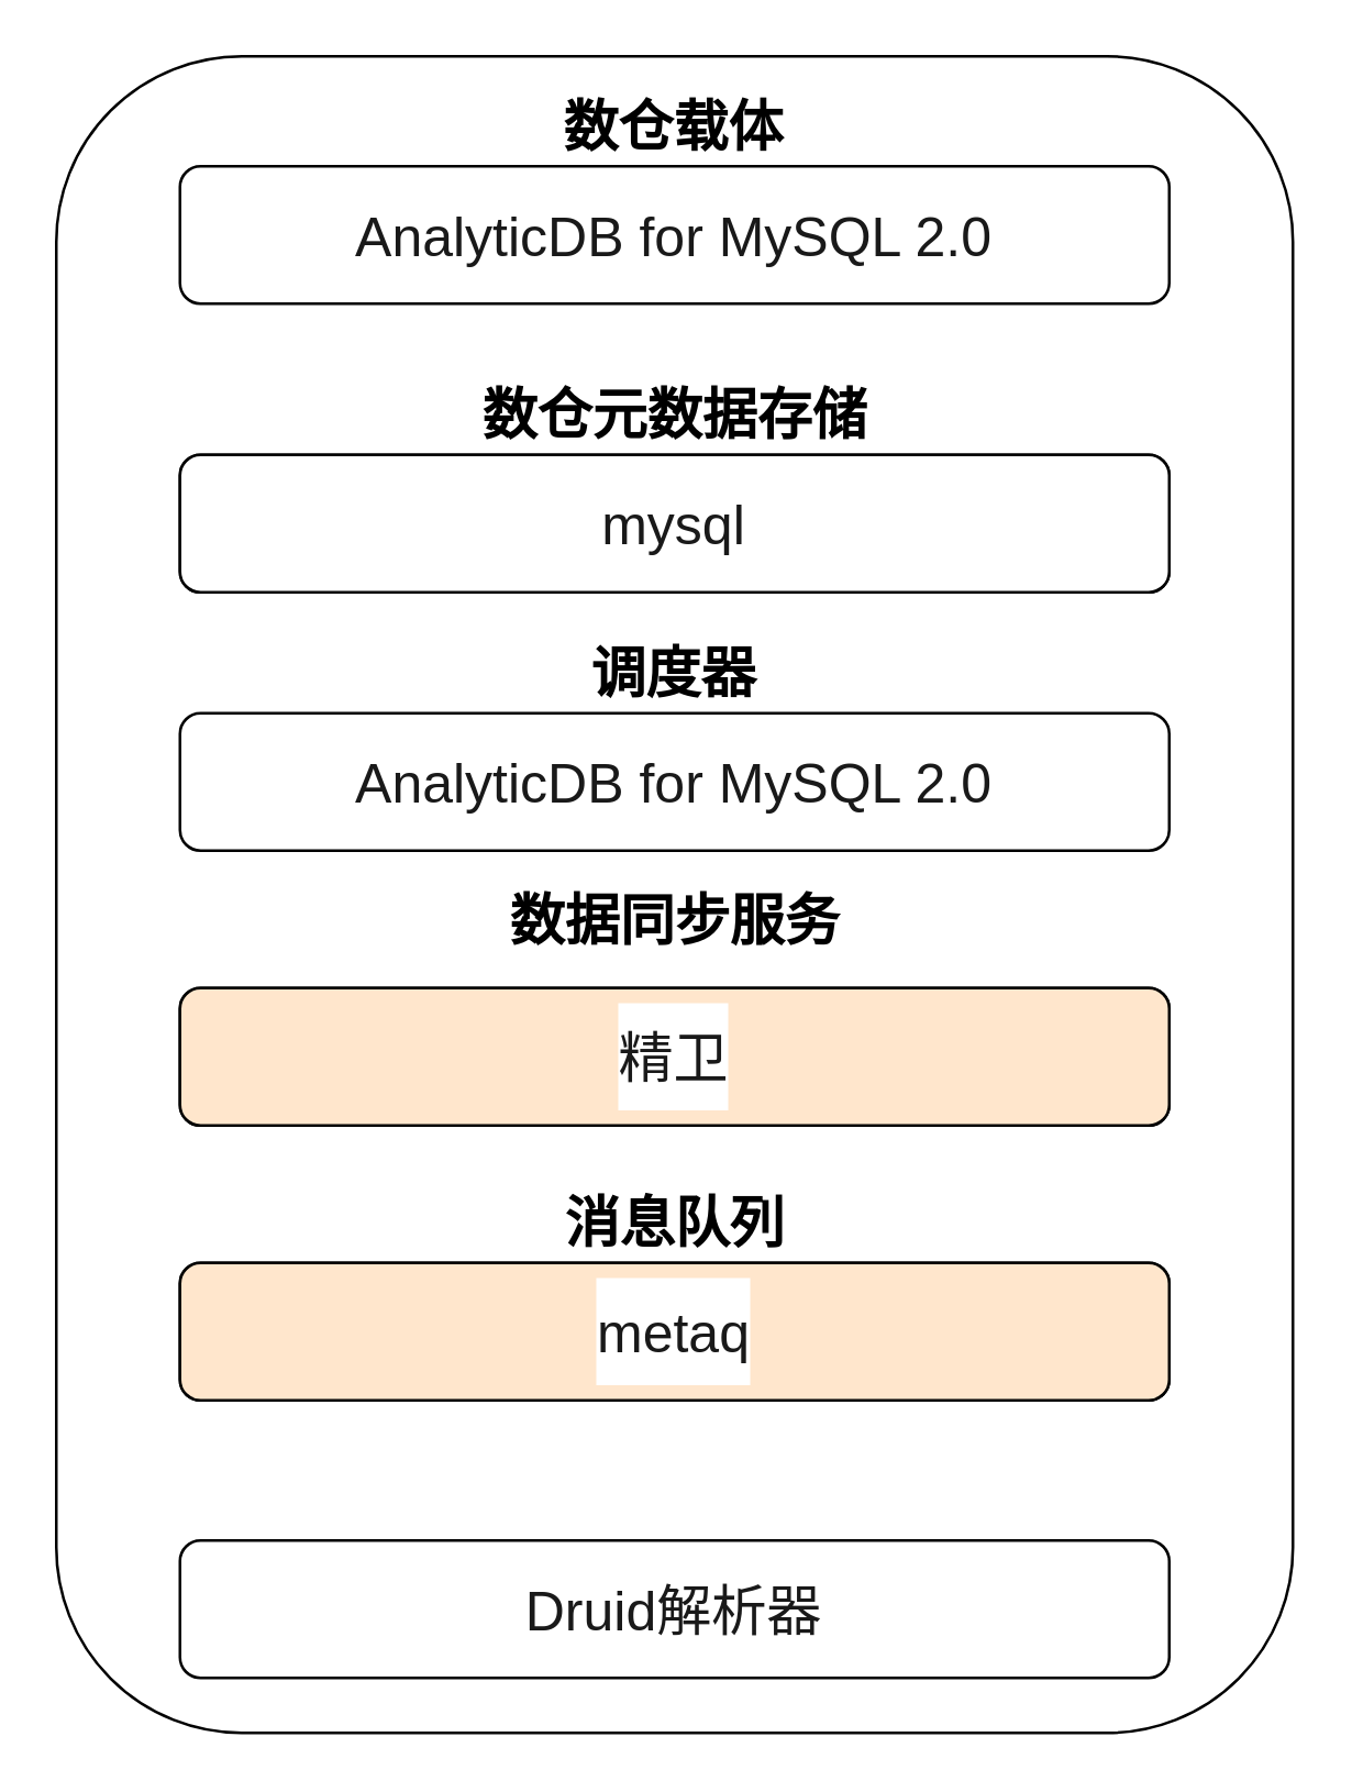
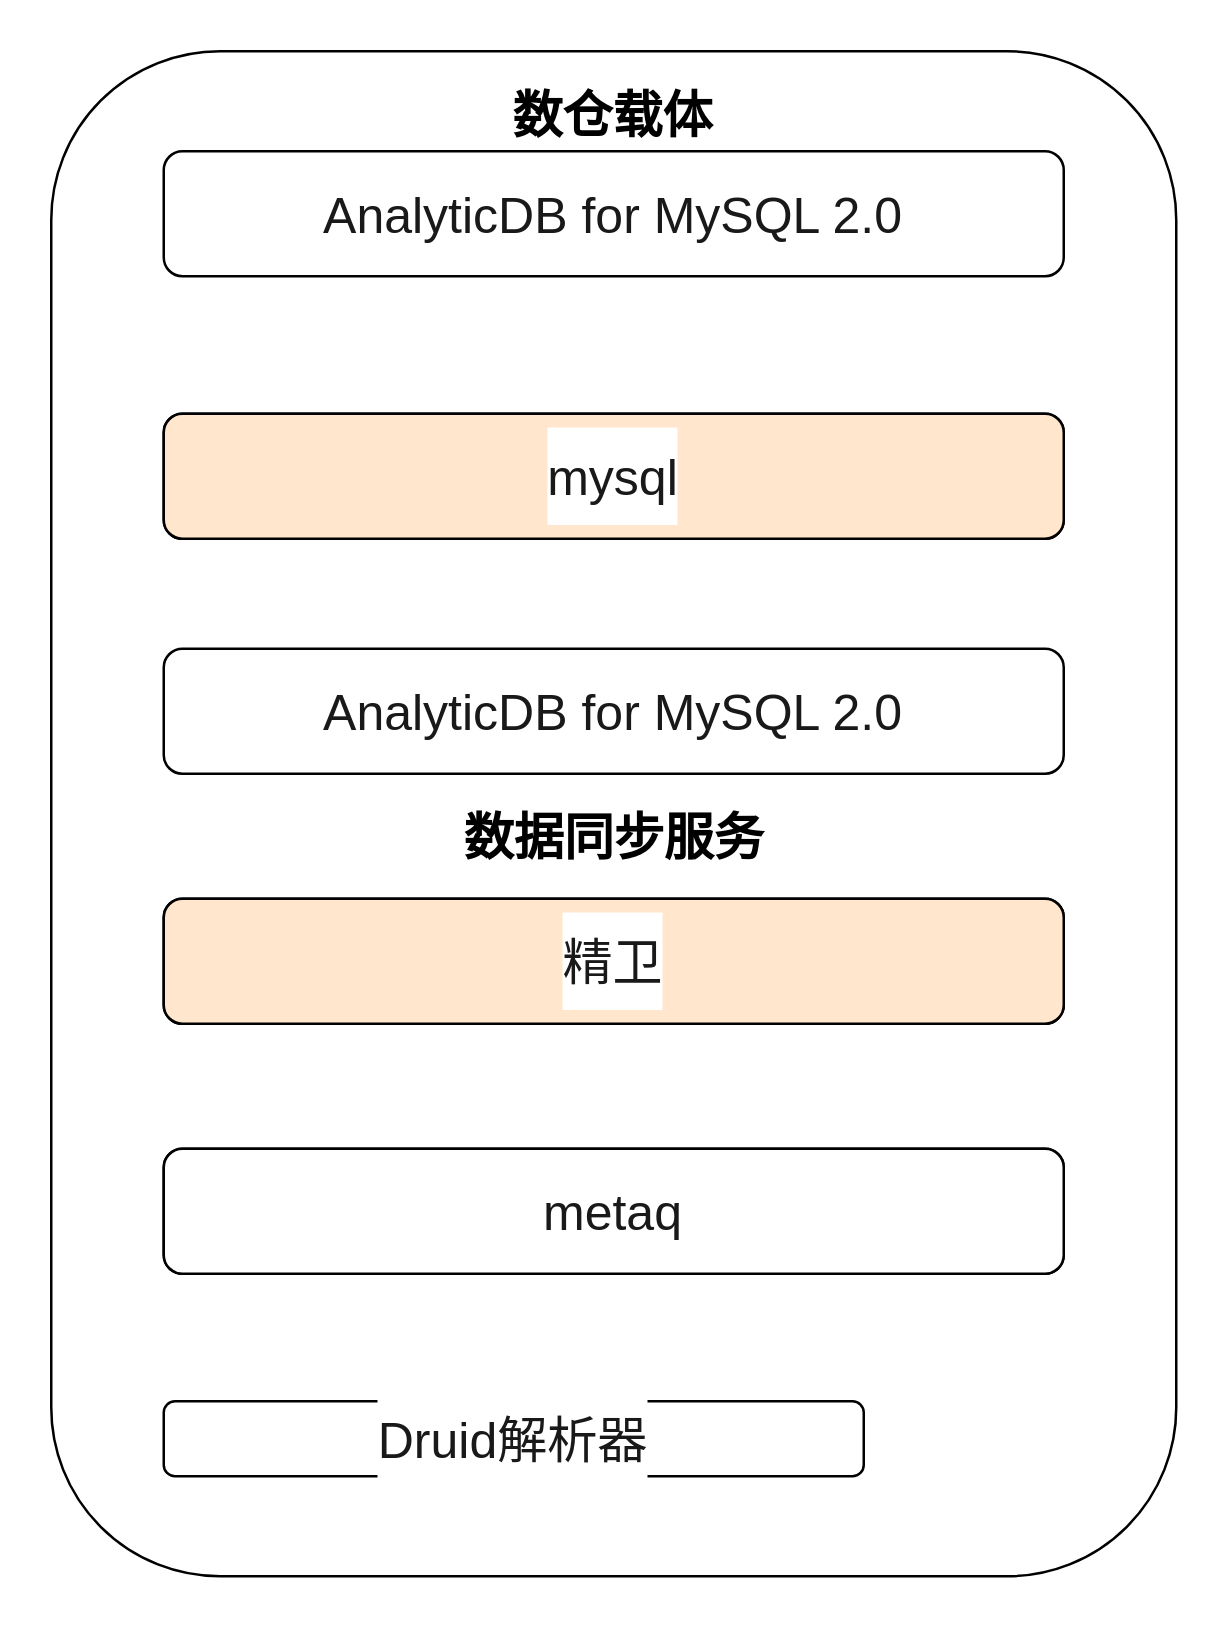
  <mxCell id="0" />
  <mxCell id="1" parent="0" />
  <mxCell id="2" value="" style="rounded=1;whiteSpace=wrap;html=1;" vertex="1" parent="1"><mxGeometry x="20" y="20" width="450" height="610" as="geometry" /></mxCell>
  <mxCell id="3" value="&lt;font style=&quot;font-size: 20px&quot;&gt;&lt;b&gt;数仓载体&lt;/b&gt;&lt;/font&gt;" style="text;html=1;strokeColor=none;fillColor=none;align=center;verticalAlign=middle;whiteSpace=wrap;rounded=0;" vertex="1" parent="1"><mxGeometry x="185" y="30" width="120" height="30" as="geometry" /></mxCell>
  <mxCell id="4" value="&lt;h1 style=&quot;margin: 0px ; border: 0px ; padding: 0px ; line-height: 38px ; color: rgb(25 , 25 , 25) ; background-color: rgb(255 , 255 , 255)&quot;&gt;&lt;font style=&quot;font-size: 20px ; font-weight: normal&quot;&gt;AnalyticDB for MySQL 2.0&lt;/font&gt;&lt;/h1&gt;" style="rounded=1;whiteSpace=wrap;html=1;" vertex="1" parent="1"><mxGeometry x="65" y="60" width="360" height="50" as="geometry" /></mxCell>
  <mxCell id="5" value="&lt;h1 style=&quot;margin: 0px ; border: 0px ; padding: 0px ; line-height: 38px ; color: rgb(25 , 25 , 25) ; background-color: rgb(255 , 255 , 255)&quot;&gt;&lt;font style=&quot;font-size: 20px ; font-weight: normal&quot;&gt;AnalyticDB for MySQL 2.0&lt;/font&gt;&lt;/h1&gt;" style="rounded=1;whiteSpace=wrap;html=1;" vertex="1" parent="1"><mxGeometry x="65" y="259" width="360" height="50" as="geometry" /></mxCell>
- <mxCell id="6" value="&lt;font style=&quot;font-size: 20px&quot;&gt;&lt;b&gt;调度器&lt;/b&gt;&lt;/font&gt;" style="text;html=1;strokeColor=none;fillColor=none;align=center;verticalAlign=middle;whiteSpace=wrap;rounded=0;" vertex="1" parent="1"><mxGeometry x="185" y="229" width="120" height="30" as="geometry" /></mxCell>
  <mxCell id="7" value="&lt;h1 style=&quot;margin: 0px ; border: 0px ; padding: 0px ; line-height: 38px ; color: rgb(25 , 25 , 25) ; background-color: rgb(255 , 255 , 255)&quot;&gt;&lt;font style=&quot;font-size: 20px ; font-weight: normal&quot;&gt;AnalyticDB for MySQL 2.0&lt;/font&gt;&lt;/h1&gt;" style="rounded=1;whiteSpace=wrap;html=1;" vertex="1" parent="1"><mxGeometry x="65" y="359" width="360" height="50" as="geometry" /></mxCell>
  <mxCell id="8" value="&lt;span style=&quot;font-size: 20px&quot;&gt;&lt;b&gt;数据同步服务&lt;/b&gt;&lt;/span&gt;" style="text;html=1;strokeColor=none;fillColor=none;align=center;verticalAlign=middle;whiteSpace=wrap;rounded=0;" vertex="1" parent="1"><mxGeometry x="172.5" y="319" width="145" height="30" as="geometry" /></mxCell>
  <mxCell id="9" value="&lt;h1 style=&quot;margin: 0px ; border: 0px ; padding: 0px ; line-height: 38px ; color: rgb(25 , 25 , 25) ; background-color: rgb(255 , 255 , 255)&quot;&gt;&lt;font style=&quot;font-size: 20px ; font-weight: normal&quot;&gt;精卫&lt;/font&gt;&lt;/h1&gt;" style="rounded=1;whiteSpace=wrap;html=1;fillColor=#ffe6cc;" vertex="1" parent="1"><mxGeometry x="65" y="359" width="360" height="50" as="geometry" /></mxCell>
  <mxCell id="10" value="&lt;h1 style=&quot;margin: 0px ; border: 0px ; padding: 0px ; line-height: 38px ; color: rgb(25 , 25 , 25) ; background-color: rgb(255 , 255 , 255)&quot;&gt;&lt;font style=&quot;font-size: 20px ; font-weight: normal&quot;&gt;AnalyticDB for MySQL 2.0&lt;/font&gt;&lt;/h1&gt;" style="rounded=1;whiteSpace=wrap;html=1;" vertex="1" parent="1"><mxGeometry x="65" y="459" width="360" height="50" as="geometry" /></mxCell>
- <mxCell id="11" value="&lt;span style=&quot;font-size: 20px&quot;&gt;&lt;b&gt;消息队列&lt;/b&gt;&lt;/span&gt;" style="text;html=1;strokeColor=none;fillColor=none;align=center;verticalAlign=middle;whiteSpace=wrap;rounded=0;" vertex="1" parent="1"><mxGeometry x="172.5" y="429" width="145" height="30" as="geometry" /></mxCell>
- <mxCell id="12" value="&lt;h1 style=&quot;margin: 0px ; border: 0px ; padding: 0px ; line-height: 38px ; color: rgb(25 , 25 , 25) ; background-color: rgb(255 , 255 , 255)&quot;&gt;&lt;font style=&quot;font-size: 20px ; font-weight: normal&quot;&gt;metaq&lt;/font&gt;&lt;/h1&gt;" style="rounded=1;whiteSpace=wrap;html=1;fillColor=#ffe6cc;" vertex="1" parent="1"><mxGeometry x="65" y="459" width="360" height="50" as="geometry" /></mxCell>
+ <mxCell id="12" value="&lt;h1 style=&quot;margin: 0px ; border: 0px ; padding: 0px ; line-height: 38px ; color: rgb(25 , 25 , 25) ; background-color: rgb(255 , 255 , 255)&quot;&gt;&lt;font style=&quot;font-size: 20px ; font-weight: normal&quot;&gt;metaq&lt;/font&gt;&lt;/h1&gt;" style="rounded=1;whiteSpace=wrap;html=1;" vertex="1" parent="1"><mxGeometry x="65" y="459" width="360" height="50" as="geometry" /></mxCell>
  <mxCell id="13" value="&lt;h1 style=&quot;margin: 0px ; border: 0px ; padding: 0px ; line-height: 38px ; color: rgb(25 , 25 , 25) ; background-color: rgb(255 , 255 , 255)&quot;&gt;&lt;font style=&quot;font-size: 20px ; font-weight: normal&quot;&gt;AnalyticDB for MySQL 2.0&lt;/font&gt;&lt;/h1&gt;" style="rounded=1;whiteSpace=wrap;html=1;" vertex="1" parent="1"><mxGeometry x="65" y="165" width="360" height="50" as="geometry" /></mxCell>
- <mxCell id="14" value="&lt;font style=&quot;font-size: 20px&quot;&gt;&lt;b&gt;数仓元数据存储&lt;/b&gt;&lt;/font&gt;" style="text;html=1;strokeColor=none;fillColor=none;align=center;verticalAlign=middle;whiteSpace=wrap;rounded=0;" vertex="1" parent="1"><mxGeometry x="167.5" y="135" width="155" height="30" as="geometry" /></mxCell>
- <mxCell id="15" value="&lt;h1 style=&quot;margin: 0px ; border: 0px ; padding: 0px ; line-height: 38px ; color: rgb(25 , 25 , 25) ; background-color: rgb(255 , 255 , 255)&quot;&gt;&lt;font style=&quot;font-size: 20px ; font-weight: normal&quot;&gt;mysql&lt;/font&gt;&lt;/h1&gt;" style="rounded=1;whiteSpace=wrap;html=1;" vertex="1" parent="1"><mxGeometry x="65" y="165" width="360" height="50" as="geometry" /></mxCell>
- <mxCell id="16" value="&lt;h1 style=&quot;margin: 0px ; border: 0px ; padding: 0px ; line-height: 38px ; color: rgb(25 , 25 , 25) ; background-color: rgb(255 , 255 , 255)&quot;&gt;&lt;font style=&quot;font-size: 20px ; font-weight: normal&quot;&gt;Druid解析器&lt;/font&gt;&lt;/h1&gt;" style="rounded=1;whiteSpace=wrap;html=1;" vertex="1" parent="1"><mxGeometry x="65" y="560" width="360" height="50" as="geometry" /></mxCell>
+ <mxCell id="15" value="&lt;h1 style=&quot;margin: 0px ; border: 0px ; padding: 0px ; line-height: 38px ; color: rgb(25 , 25 , 25) ; background-color: rgb(255 , 255 , 255)&quot;&gt;&lt;font style=&quot;font-size: 20px ; font-weight: normal&quot;&gt;mysql&lt;/font&gt;&lt;/h1&gt;" style="rounded=1;whiteSpace=wrap;html=1;fillColor=#ffe6cc;" vertex="1" parent="1"><mxGeometry x="65" y="165" width="360" height="50" as="geometry" /></mxCell>
+ <mxCell id="16" value="&lt;h1 style=&quot;margin: 0px ; border: 0px ; padding: 0px ; line-height: 38px ; color: rgb(25 , 25 , 25) ; background-color: rgb(255 , 255 , 255)&quot;&gt;&lt;font style=&quot;font-size: 20px ; font-weight: normal&quot;&gt;Druid解析器&lt;/font&gt;&lt;/h1&gt;" style="rounded=1;whiteSpace=wrap;html=1;" vertex="1" parent="1"><mxGeometry x="65" y="560" width="280" height="30" as="geometry" /></mxCell>
